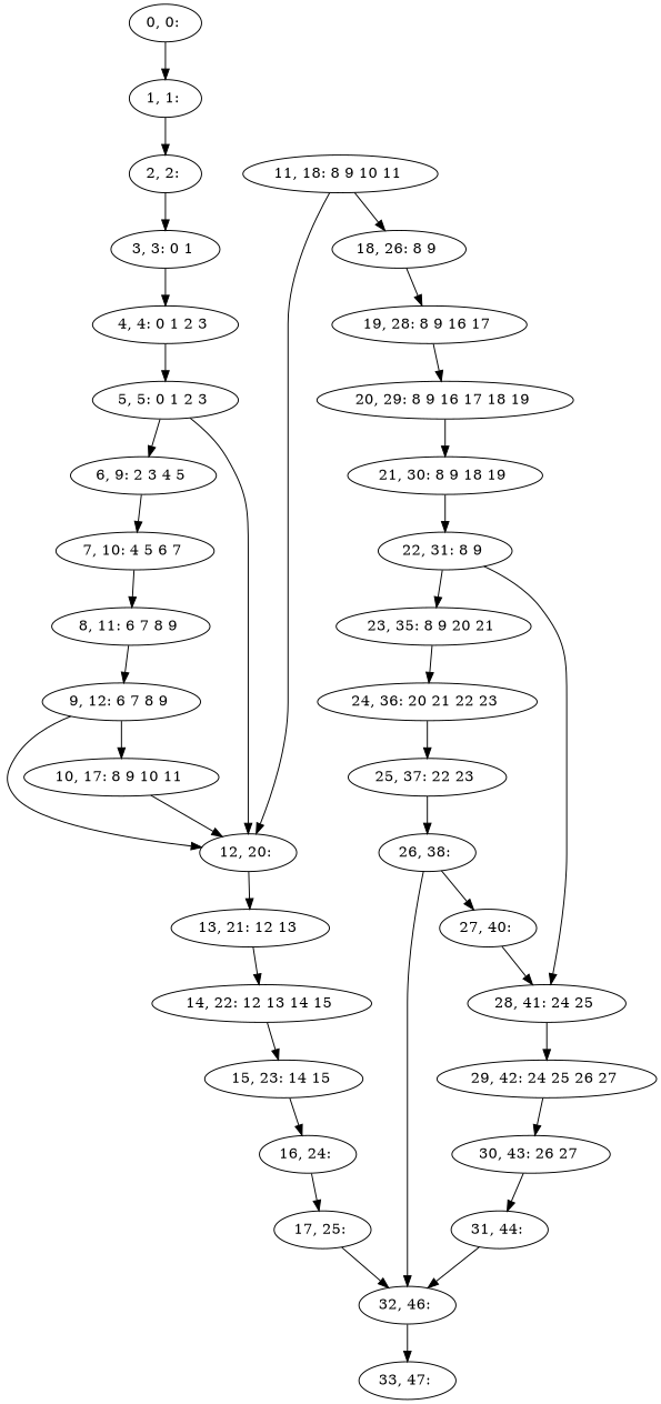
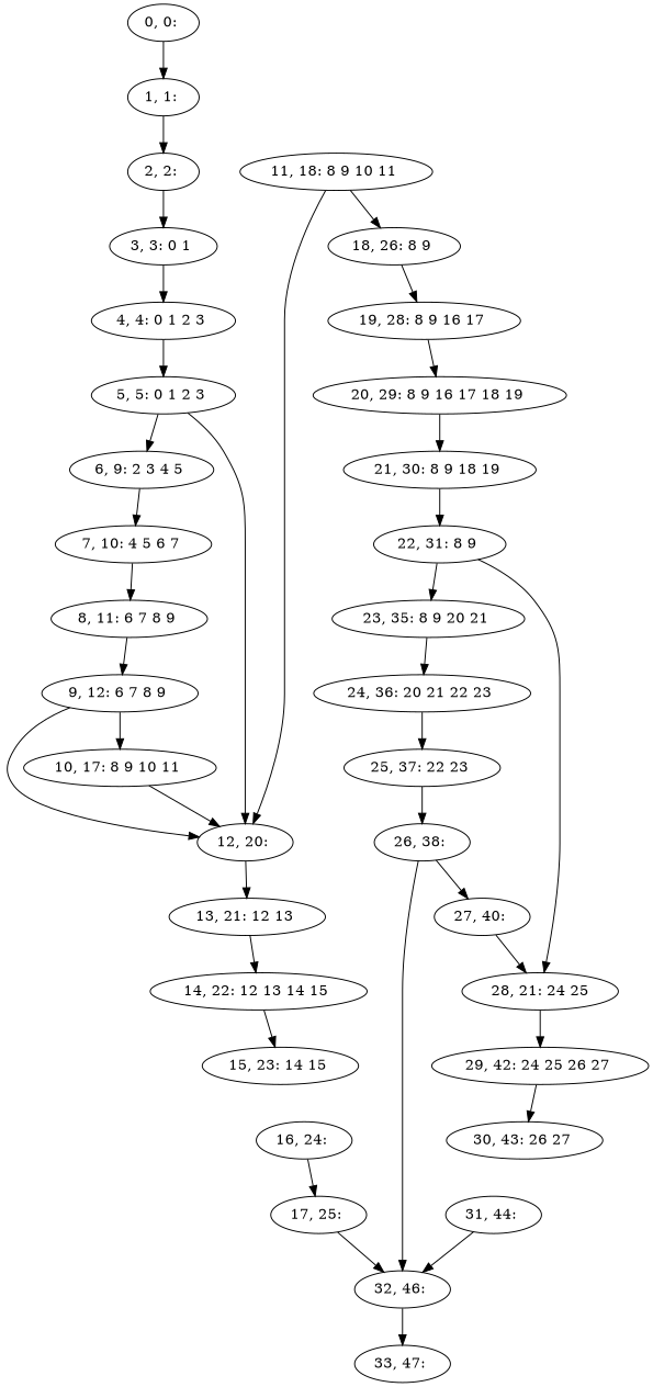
  digraph {
    n1 [label="0, 0: "]
    n2 [label="1, 1: "]
    n3 [label="2, 2: "]
    n4 [label="3, 3: 0 1 "]
    n5 [label="4, 4: 0 1 2 3 "]
    n6 [label="5, 5: 0 1 2 3 "]
    n7 [label="6, 9: 2 3 4 5 "]
    n8 [label="12, 20: "]
    n9 [label="7, 10: 4 5 6 7 "]
    n10 [label="13, 21: 12 13 "]
    n11 [label="8, 11: 6 7 8 9 "]
    n12 [label="9, 12: 6 7 8 9 "]
    n13 [label="10, 17: 8 9 10 11 "]
    n14 [label="11, 18: 8 9 10 11 "]
    n15 [label="18, 26: 8 9 "]
    n16 [label="19, 28: 8 9 16 17 "]
    n17 [label="14, 22: 12 13 14 15 "]
    n18 [label="15, 23: 14 15 "]
    n19 [label="16, 24: "]
    n20 [label="17, 25: "]
    n21 [label="32, 46: "]
    n22 [label="33, 47: "]
    n23 [label="20, 29: 8 9 16 17 18 19 "]
    n24 [label="21, 30: 8 9 18 19 "]
    n25 [label="22, 31: 8 9 "]
    n26 [label="23, 35: 8 9 20 21 "]
-   n27 [label="28, 41: 24 25 "]
+   n27 [label="28, 21: 24 25"]
    n28 [label="24, 36: 20 21 22 23 "]
    n29 [label="27, 40: "]
    n30 [label="25, 37: 22 23 "]
    n31 [label="26, 38: "]
    n32 [label="29, 42: 24 25 26 27 "]
    n33 [label="30, 43: 26 27 "]
    n34 [label="31, 44: "]
    n1 -> n2
    n2 -> n3
    n3 -> n4
    n4 -> n5
    n5 -> n6
    n6 -> n7
    n6 -> n8
    n7 -> n9
    n8 -> n10
    n9 -> n11
    n10 -> n17
    n11 -> n12
    n12 -> n8
    n12 -> n13
    n13 -> n8
    n14 -> n8
    n14 -> n15
    n15 -> n16
    n16 -> n23
    n17 -> n18
-   n18 -> n19
    n19 -> n20
    n20 -> n21
    n21 -> n22
    n23 -> n24
    n24 -> n25
    n25 -> n26
    n25 -> n27
    n26 -> n28
    n27 -> n32
    n28 -> n30
    n29 -> n27
    n30 -> n31
    n31 -> n21
    n31 -> n29
    n32 -> n33
-   n33 -> n34
    n34 -> n21
  }
